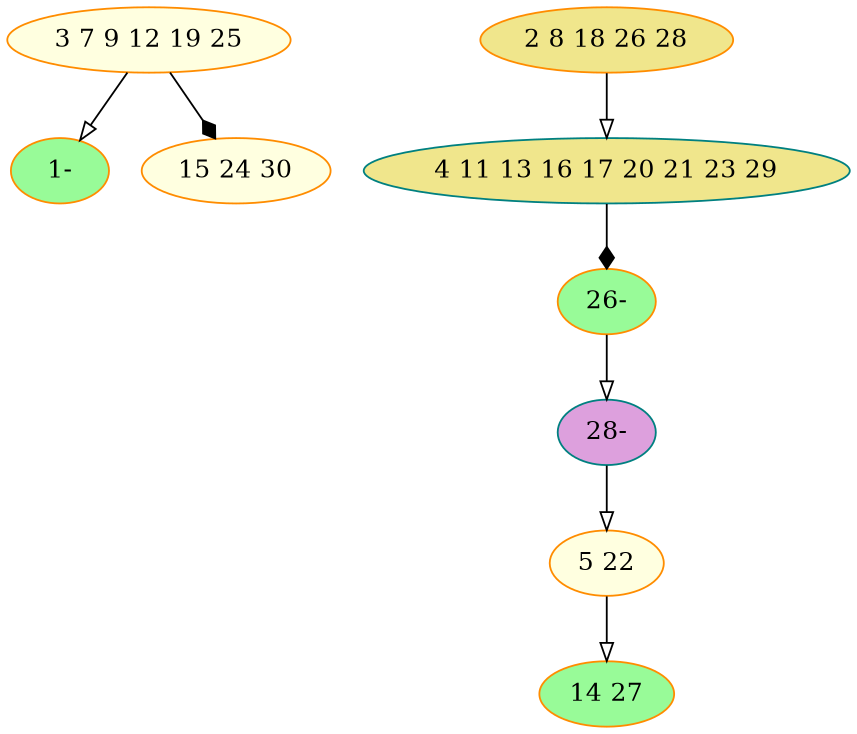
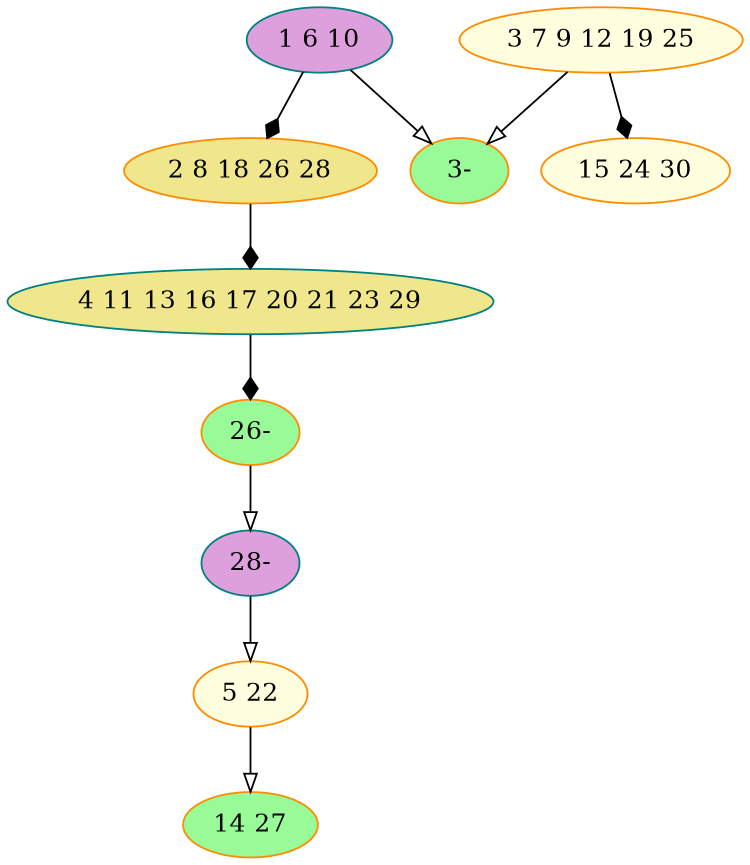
  digraph {
    node [color=darkorange fillcolor=palegreen style=filled]
    edge [arrowhead=onormal]
-   n2 [label="1-"]
+   n1 [color=teal fillcolor=plum label="1 6 10"]
+   n2 [label="3-"]
    n3 [fillcolor=khaki label="2 8 18 26 28"]
    n4 [color=teal fillcolor=khaki label="4 11 13 16 17 20 21 23 29"]
    n5 [fillcolor=lightyellow label="3 7 9 12 19 25"]
    n6 [fillcolor=lightyellow label="15 24 30"]
    n7 [label="26-"]
    n8 [color=teal fillcolor=plum label="28-"]
    n9 [fillcolor=lightyellow label="5 22"]
    n10 [label="14 27"]
-   n3 -> n4
+   n1 -> n2
+   n1 -> n3 [arrowhead=diamond]
+   n3 -> n4 [arrowhead=diamond]
    n4 -> n7 [arrowhead=diamond]
    n5 -> n2
    n5 -> n6 [arrowhead=diamond]
    n7 -> n8
    n8 -> n9
    n9 -> n10
  }
